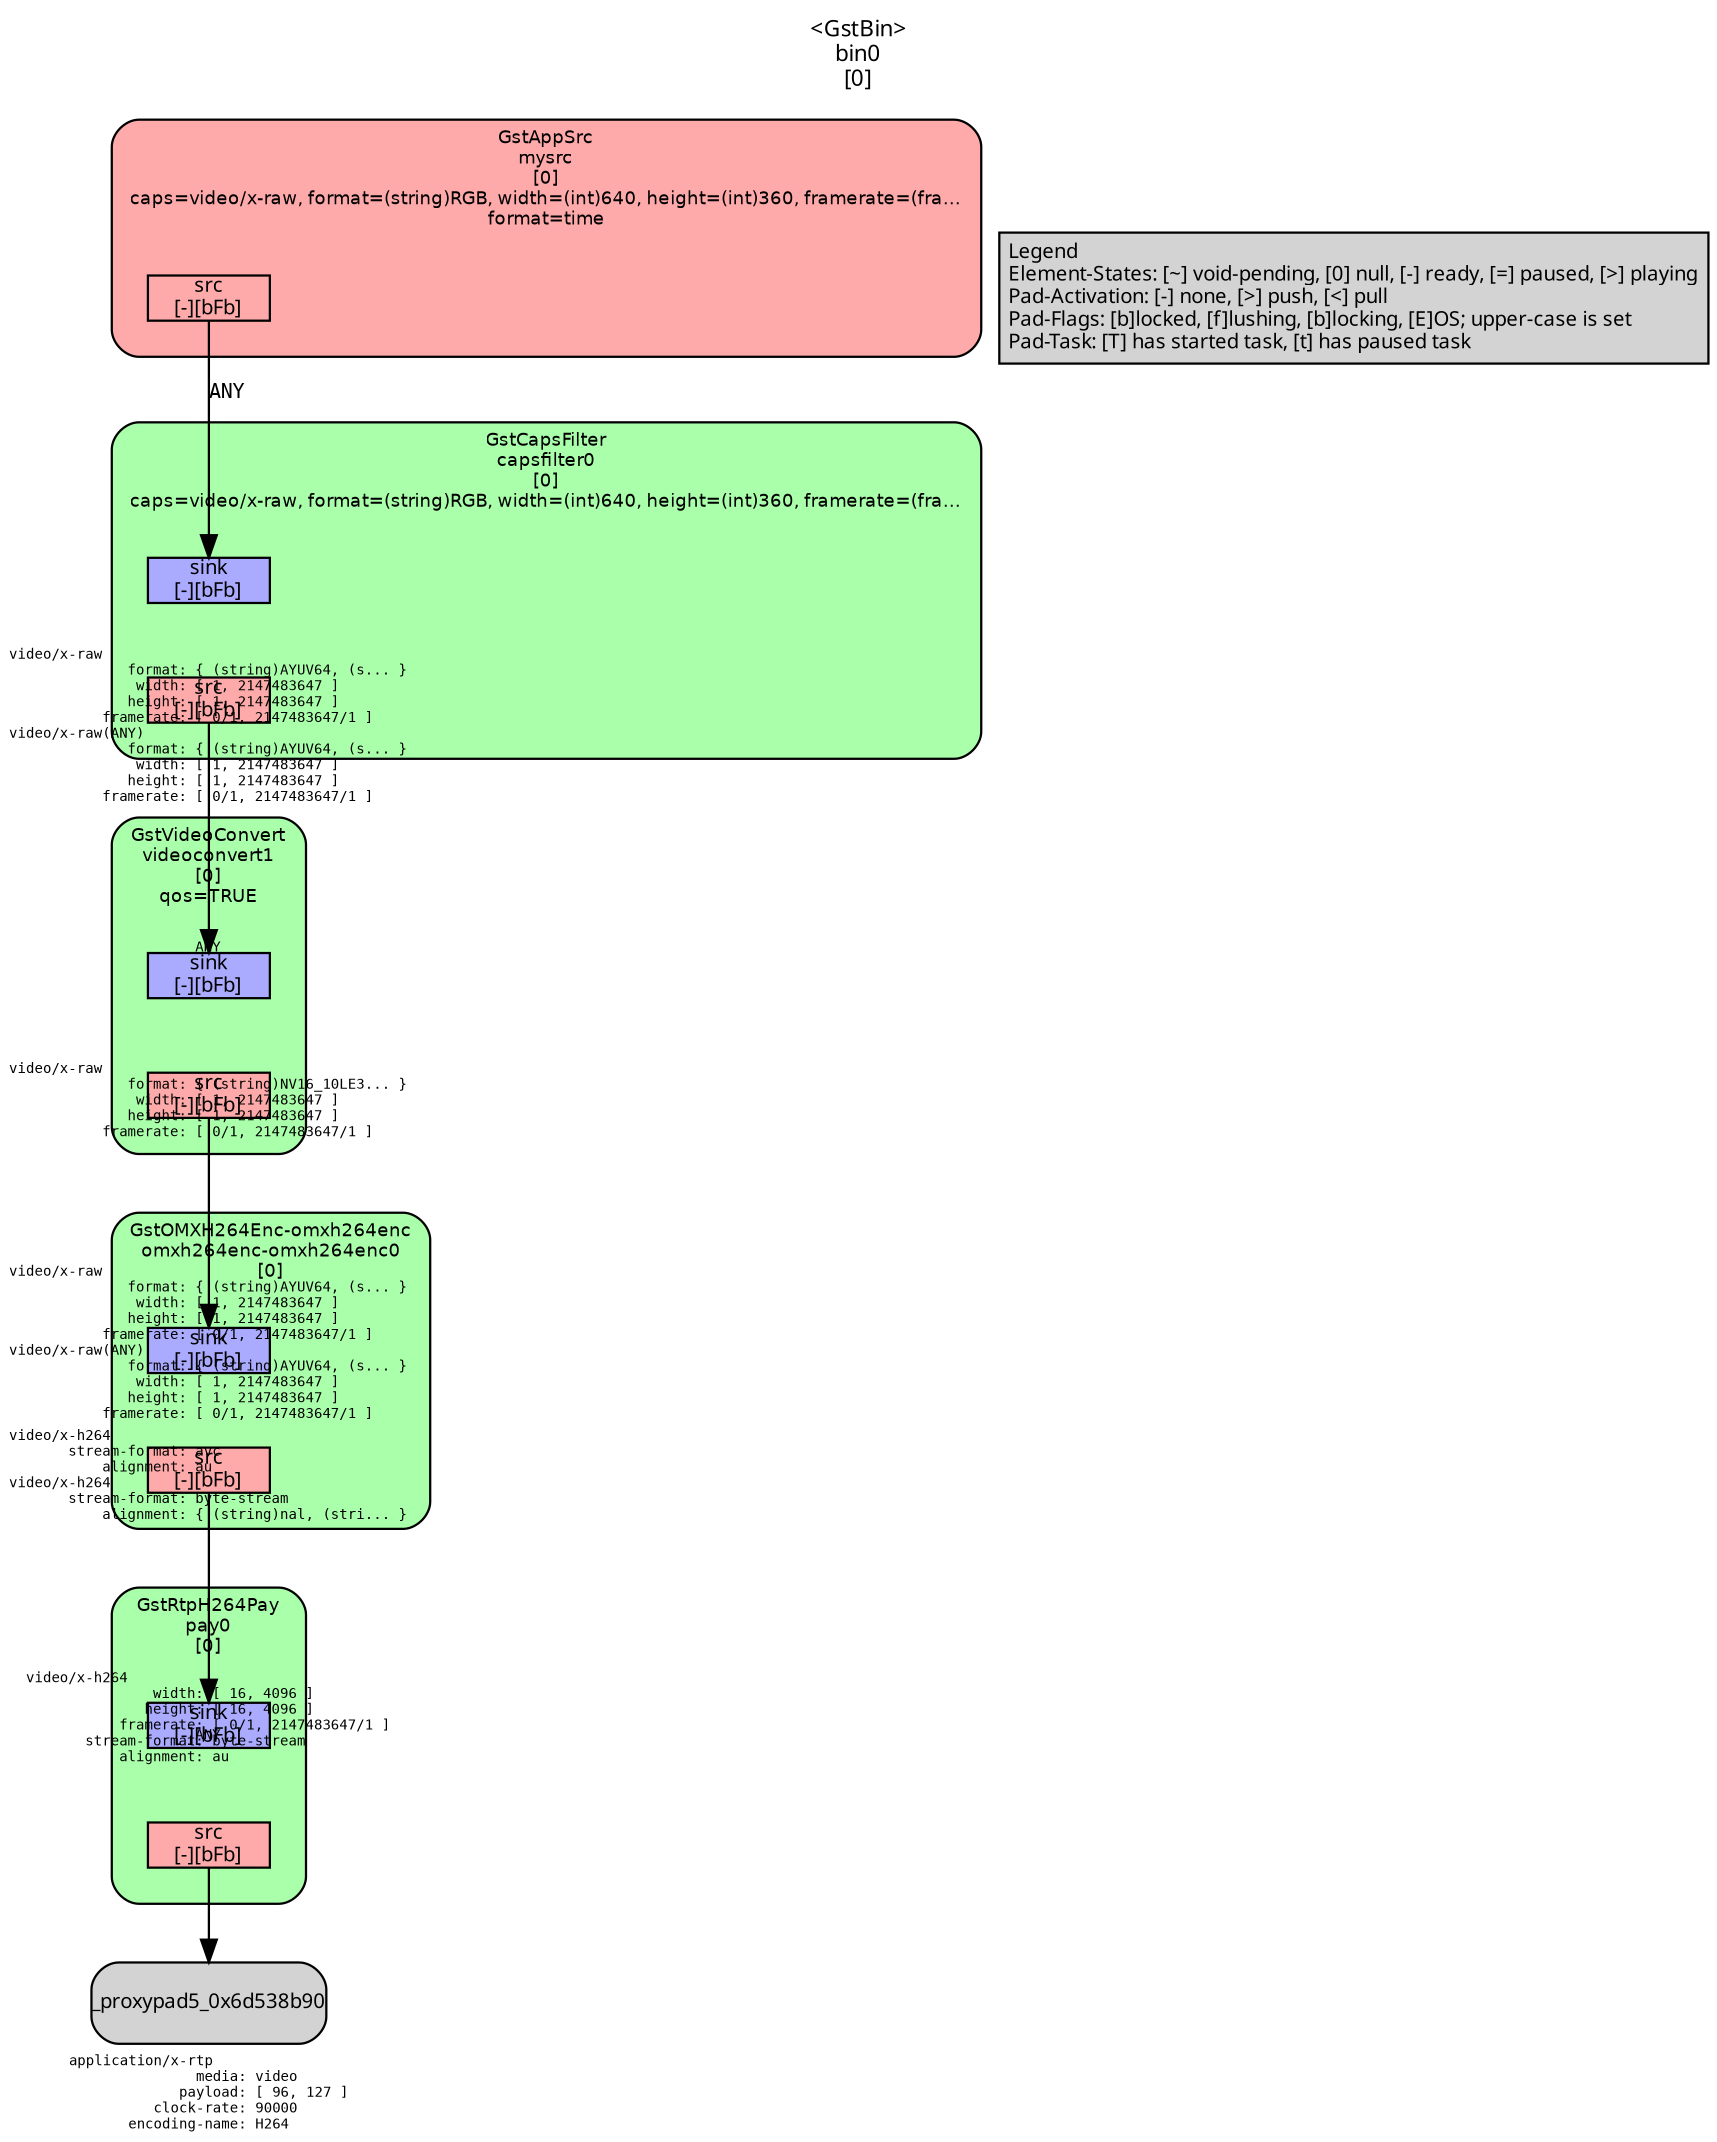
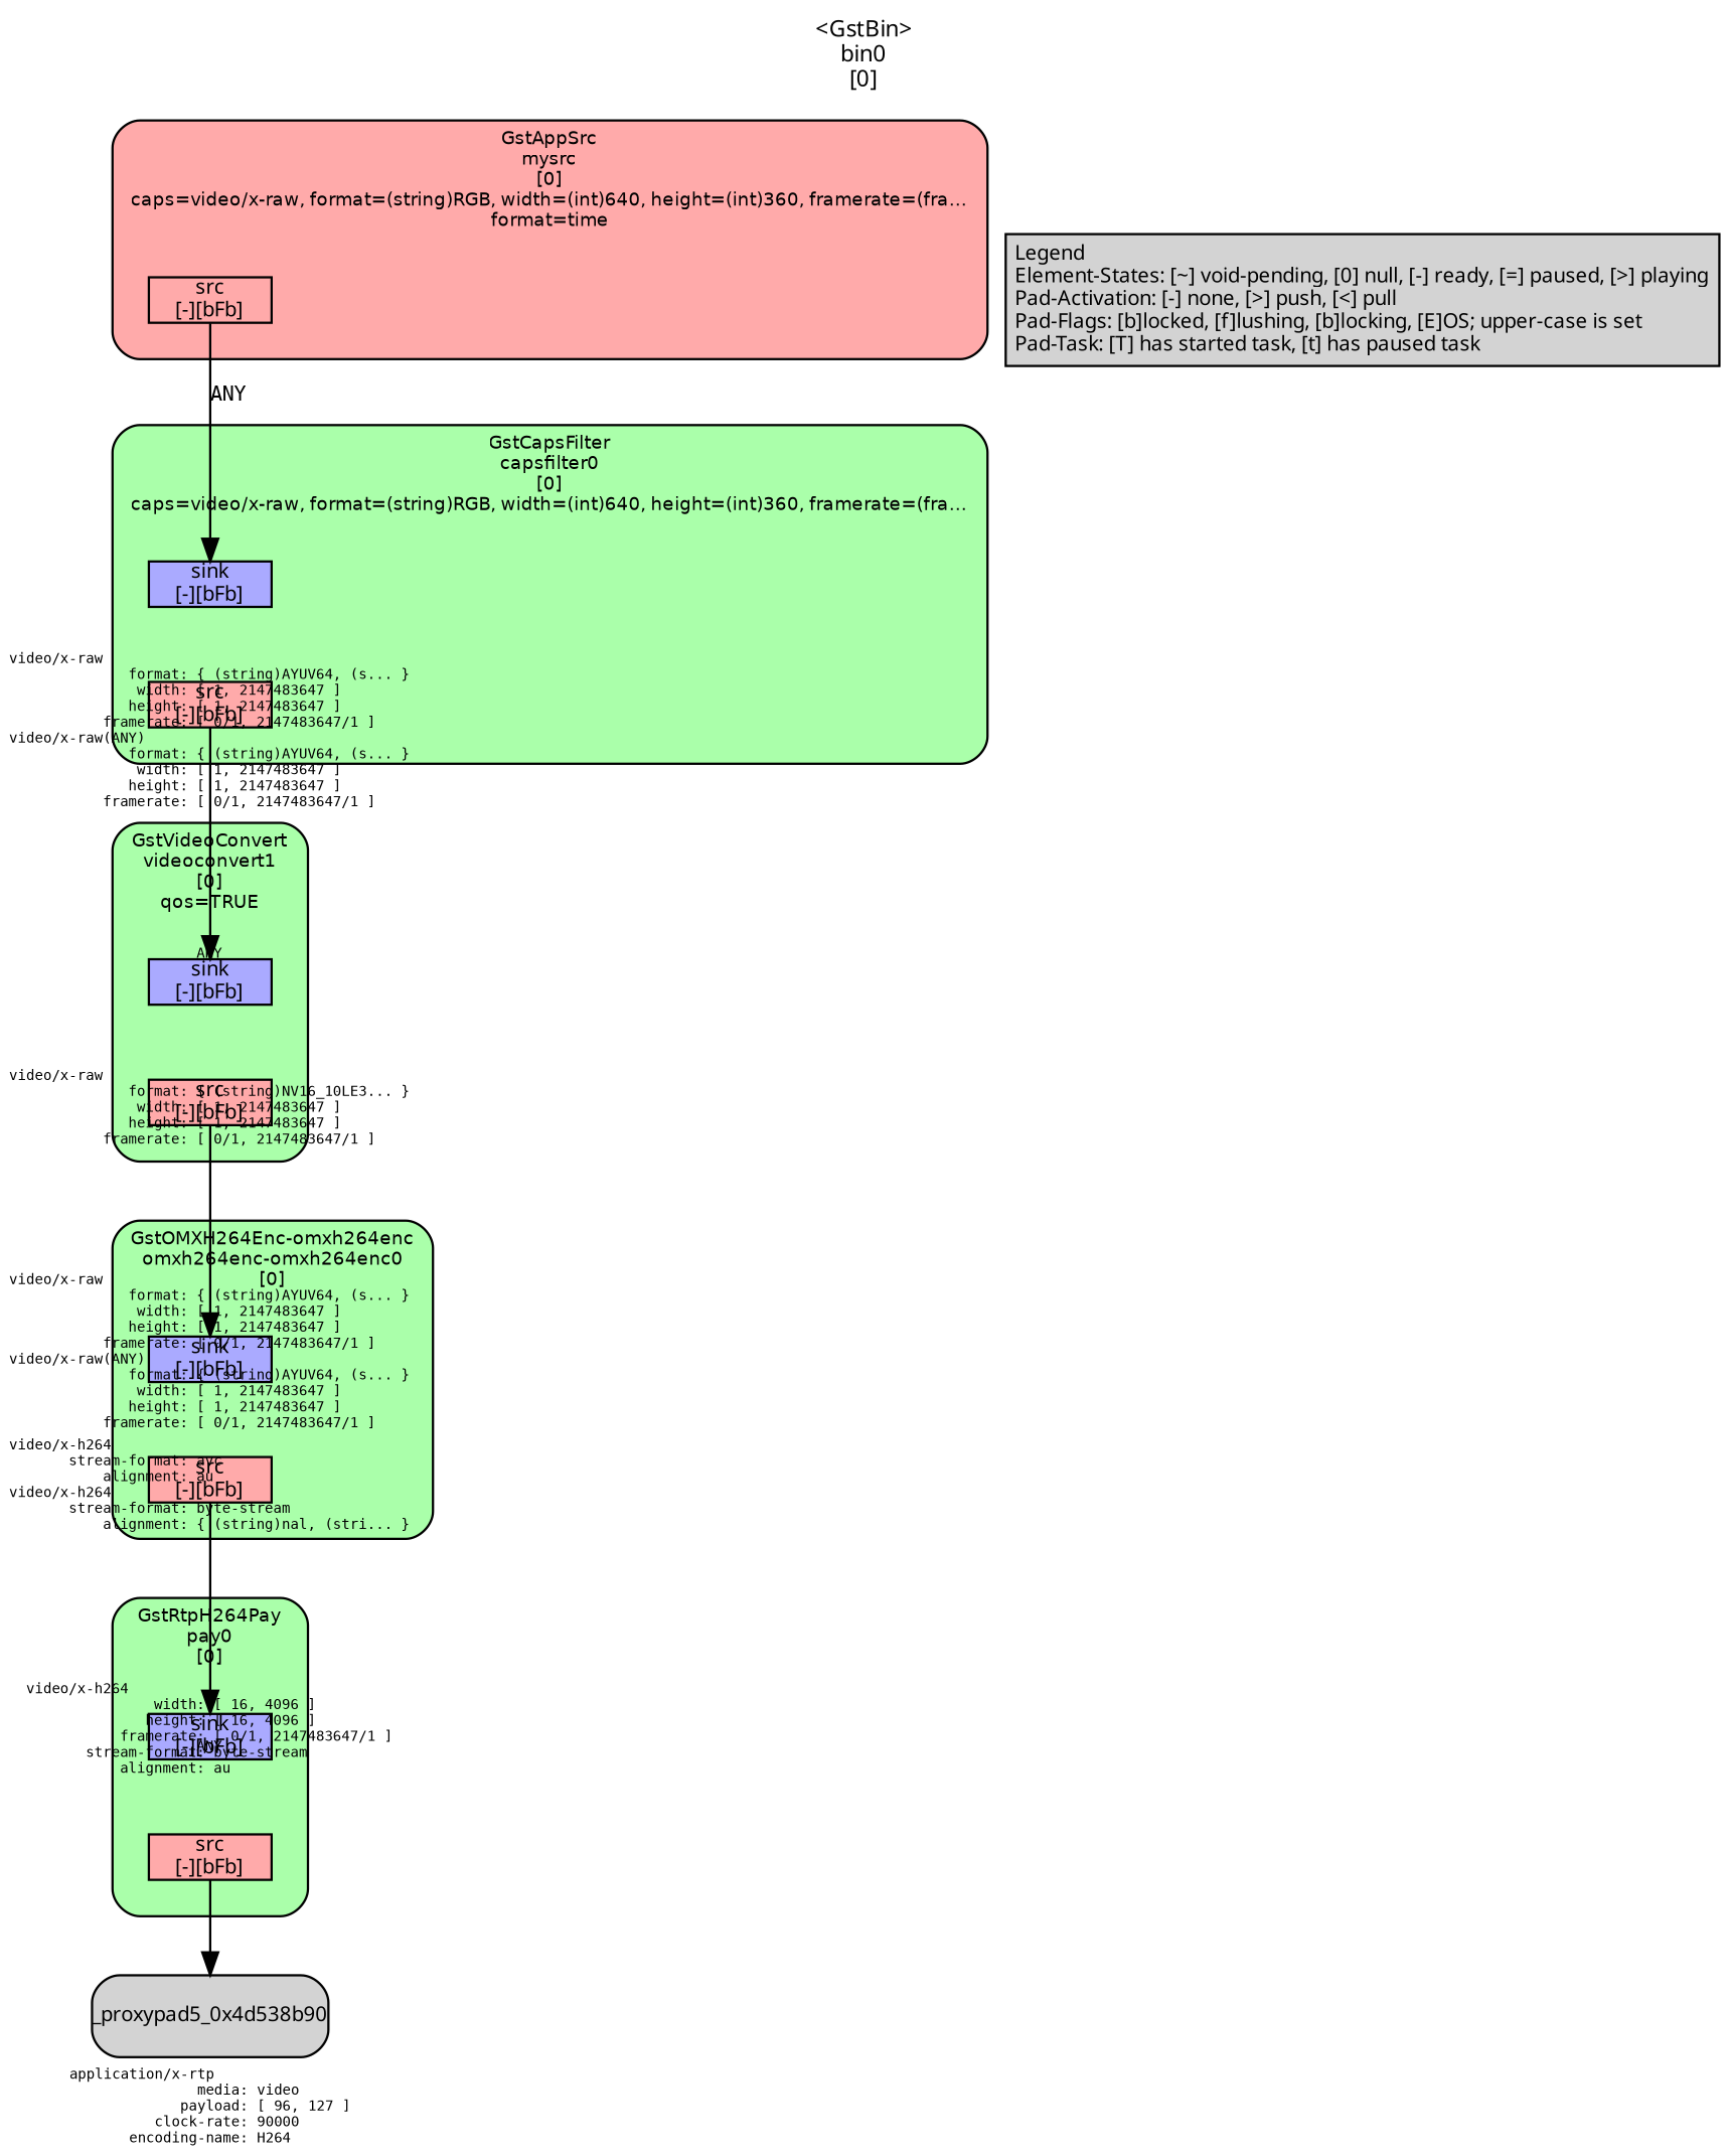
  digraph {
    fontname=sans
    fontsize=10
    label="<GstBin>\nbin0\n[0]"
    labelloc=t
    nodesep=.1
    rankdir=TB
    ranksep=.2
    node [color=black fillcolor="#ffaaaa" fontname=sans fontsize=9 margin="0.0,0.0" shape=box style="filled,solid"]
    edge [fontname=monospace fontsize=9 labelfontsize=6]
    n1 [fillcolor="#aaaaff" height=0.2 label="sink\n[-][bFb]"]
    n2 [height=0.2 label="src\n[-][bFb]"]
    n3 [fillcolor="#aaaaff" height=0.2 label="sink\n[-][bFb]"]
    n4 [height=0.2 label="src\n[-][bFb]"]
    n5 [fillcolor="#aaaaff" height=0.2 label="sink\n[-][bFb]"]
    n6 [height=0.2 label="src\n[-][bFb]"]
    n7 [fillcolor="#aaaaff" height=0.2 label="sink\n[-][bFb]"]
    n8 [height=0.2 label="src\n[-][bFb]"]
    n9 [height=0.2 label="src\n[-][bFb]"]
    n10 [label="Legend\lElement-States: [~] void-pending, [0] null, [-] ready, [=] paused, [>] playing\lPad-Activation: [-] none, [>] push, [<] pull\lPad-Flags: [b]locked, [f]lushing, [b]locking, [E]OS; upper-case is set\lPad-Task: [T] has started task, [t] has paused task\l" margin="0.05,0.05" style=filled color="" fillcolor=""]
-   _proxypad5_0x6d538b90 [style="filled,rounded" color="" fillcolor=""]
+   _proxypad5_0x6d538b90 [style="filled,rounded" label=_proxypad5_0x4d538b90 color="" fillcolor=""]
    subgraph cluster_1 {
      color=black
      fillcolor="#aaffaa"
      fontname="Bitstream Vera Sans"
      fontsize=8
      label="GstCapsFilter\ncapsfilter0\n[0]\ncaps=video/x-raw, format=(string)RGB, width=(int)640, height=(int)360, framerate=(fra…"
      style="filled,rounded"
      subgraph cluster_2 {
        color=black
        fillcolor="#aaffaa"
        fontname="Bitstream Vera Sans"
        fontsize=8
        label=""
        style=invis
        n1
      }
      subgraph cluster_3 {
        color=black
        fillcolor="#aaffaa"
        fontname="Bitstream Vera Sans"
        fontsize=8
        label=""
        style=invis
        n2
      }
    }
    subgraph cluster_4 {
      color=black
      fillcolor="#aaffaa"
      fontname="Bitstream Vera Sans"
      fontsize=8
      label="GstRtpH264Pay\npay0\n[0]"
      style="filled,rounded"
      subgraph cluster_5 {
        color=black
        fillcolor="#aaffaa"
        fontname="Bitstream Vera Sans"
        fontsize=8
        label=""
        style=invis
        n3
      }
      subgraph cluster_6 {
        color=black
        fillcolor="#aaffaa"
        fontname="Bitstream Vera Sans"
        fontsize=8
        label=""
        style=invis
        n4
      }
    }
    subgraph cluster_7 {
      color=black
      fillcolor="#aaffaa"
      fontname="Bitstream Vera Sans"
      fontsize=8
      label="GstOMXH264Enc-omxh264enc\nomxh264enc-omxh264enc0\n[0]"
      style="filled,rounded"
      subgraph cluster_8 {
        color=black
        fillcolor="#aaffaa"
        fontname="Bitstream Vera Sans"
        fontsize=8
        label=""
        style=invis
        n5
      }
      subgraph cluster_9 {
        color=black
        fillcolor="#aaffaa"
        fontname="Bitstream Vera Sans"
        fontsize=8
        label=""
        style=invis
        n6
      }
    }
    subgraph cluster_10 {
      color=black
      fillcolor="#aaffaa"
      fontname="Bitstream Vera Sans"
      fontsize=8
      label="GstVideoConvert\nvideoconvert1\n[0]\nqos=TRUE"
      style="filled,rounded"
      subgraph cluster_11 {
        color=black
        fillcolor="#aaffaa"
        fontname="Bitstream Vera Sans"
        fontsize=8
        label=""
        style=invis
        n7
      }
      subgraph cluster_12 {
        color=black
        fillcolor="#aaffaa"
        fontname="Bitstream Vera Sans"
        fontsize=8
        label=""
        style=invis
        n8
      }
    }
    subgraph cluster_13 {
      color=black
      fillcolor="#ffaaaa"
      fontname="Bitstream Vera Sans"
      fontsize=8
      label="GstAppSrc\nmysrc\n[0]\ncaps=video/x-raw, format=(string)RGB, width=(int)640, height=(int)360, framerate=(fra…\nformat=time"
      style="filled,rounded"
      subgraph cluster_14 {
        color=black
        fillcolor="#ffaaaa"
        fontname="Bitstream Vera Sans"
        fontsize=8
        label=""
        style=invis
        n9
      }
    }
    n1 -> n2 [style=invis]
    n2 -> n7 [headlabel="video/x-raw\l              format: { (string)AYUV64, (s... }\l               width: [ 1, 2147483647 ]\l              height: [ 1, 2147483647 ]\l           framerate: [ 0/1, 2147483647/1 ]\lvideo/x-raw(ANY)\l              format: { (string)AYUV64, (s... }\l               width: [ 1, 2147483647 ]\l              height: [ 1, 2147483647 ]\l           framerate: [ 0/1, 2147483647/1 ]\l" label="                                                  " labelangle=0 labeldistance=10 taillabel=ANY]
    n3 -> n4 [style=invis]
    n4 -> _proxypad5_0x6d538b90 [headlabel=ANY label="                                                  " labelangle=0 labeldistance=10 taillabel="application/x-rtp\l               media: video\l             payload: [ 96, 127 ]\l          clock-rate: 90000\l       encoding-name: H264\l"]
    n5 -> n6 [style=invis]
    n6 -> n3 [headlabel="video/x-h264\l       stream-format: avc\l           alignment: au\lvideo/x-h264\l       stream-format: byte-stream\l           alignment: { (string)nal, (stri... }\l" label="                                                  " labelangle=0 labeldistance=10 taillabel="video/x-h264\l               width: [ 16, 4096 ]\l              height: [ 16, 4096 ]\l           framerate: [ 0/1, 2147483647/1 ]\l       stream-format: byte-stream\l           alignment: au\l"]
    n7 -> n8 [style=invis]
    n8 -> n5 [headlabel="video/x-raw\l              format: { (string)NV16_10LE3... }\l               width: [ 1, 2147483647 ]\l              height: [ 1, 2147483647 ]\l           framerate: [ 0/1, 2147483647/1 ]\l" label="                                                  " labelangle=0 labeldistance=10 taillabel="video/x-raw\l              format: { (string)AYUV64, (s... }\l               width: [ 1, 2147483647 ]\l              height: [ 1, 2147483647 ]\l           framerate: [ 0/1, 2147483647/1 ]\lvideo/x-raw(ANY)\l              format: { (string)AYUV64, (s... }\l               width: [ 1, 2147483647 ]\l              height: [ 1, 2147483647 ]\l           framerate: [ 0/1, 2147483647/1 ]\l"]
    n9 -> n1 [label=ANY]
  }
